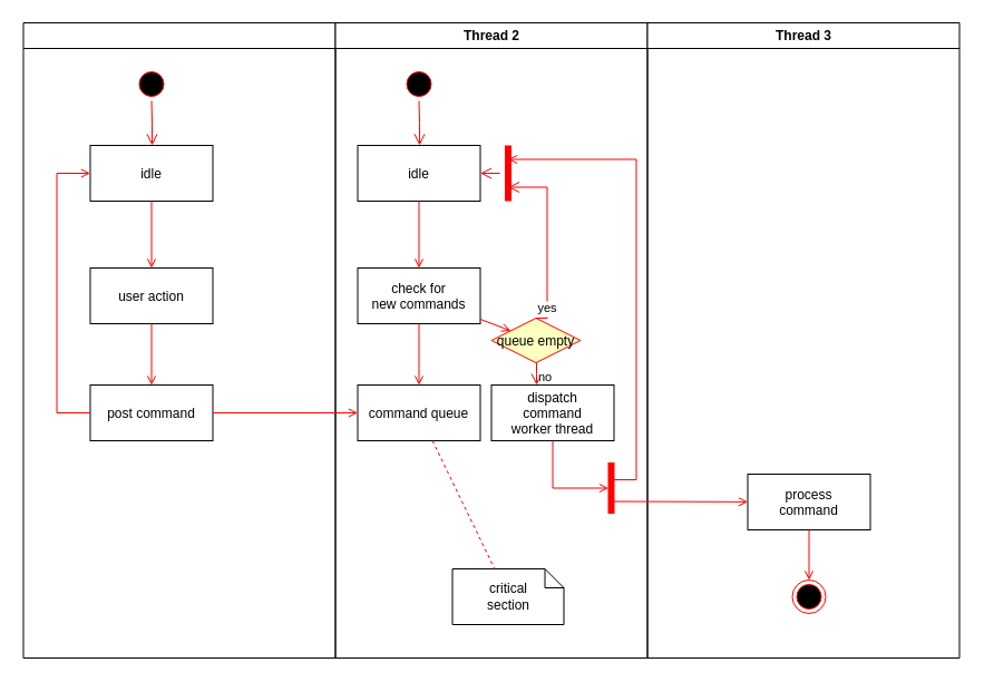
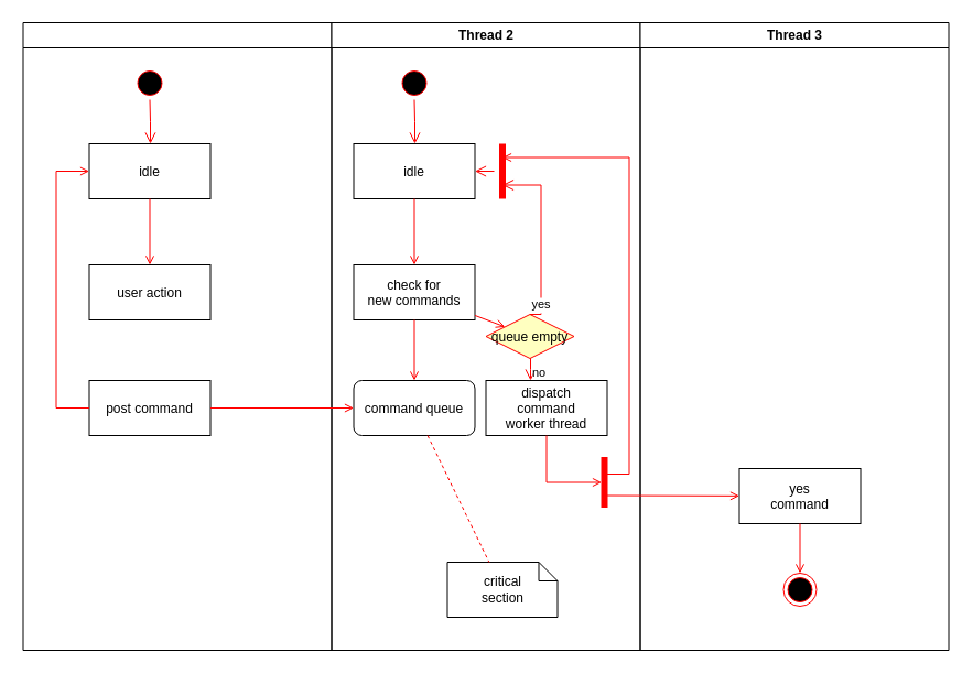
  <mxCell id="0" />
  <mxCell id="1" parent="0" />
  <mxCell id="2" value="" style="swimlane;whiteSpace=wrap" vertex="1" parent="1"><mxGeometry x="20.5" y="20" width="280" height="570" as="geometry" /></mxCell>
  <mxCell id="3" value="" style="ellipse;shape=startState;fillColor=#000000;strokeColor=#ff0000;" vertex="1" parent="2"><mxGeometry x="100" y="40" width="30" height="30" as="geometry" /></mxCell>
  <mxCell id="4" value="" style="edgeStyle=elbowEdgeStyle;elbow=horizontal;verticalAlign=bottom;endArrow=open;endSize=8;strokeColor=#FF0000;endFill=1;rounded=0" edge="1" parent="2" source="3" target="5"><mxGeometry x="100" y="40" as="geometry"><mxPoint x="115" y="110" as="targetPoint" /></mxGeometry></mxCell>
  <mxCell id="5" value="idle" style="" vertex="1" parent="2"><mxGeometry x="60" y="110" width="110" height="50" as="geometry" /></mxCell>
  <mxCell id="6" value="user action" style="" vertex="1" parent="2"><mxGeometry x="60" y="220" width="110" height="50" as="geometry" /></mxCell>
  <mxCell id="7" value="" style="endArrow=open;strokeColor=#FF0000;endFill=1;rounded=0" edge="1" parent="2" source="5" target="6"><mxGeometry relative="1" as="geometry" /></mxCell>
  <mxCell id="8" value="post command" style="" vertex="1" parent="2"><mxGeometry x="60" y="325" width="110" height="50" as="geometry" /></mxCell>
- <mxCell id="9" value="" style="endArrow=open;strokeColor=#FF0000;endFill=1;rounded=0" edge="1" parent="2" source="6" target="8"><mxGeometry relative="1" as="geometry" /></mxCell>
  <mxCell id="10" value="" style="edgeStyle=elbowEdgeStyle;elbow=horizontal;strokeColor=#FF0000;endArrow=open;endFill=1;rounded=0" edge="1" parent="2" source="8" target="5"><mxGeometry width="100" height="100" relative="1" as="geometry"><mxPoint x="160" y="290" as="sourcePoint" /><mxPoint x="260" y="190" as="targetPoint" /><Array as="points"><mxPoint x="30" y="250" /></Array></mxGeometry></mxCell>
  <mxCell id="11" value="Thread 2" style="swimlane;whiteSpace=wrap" vertex="1" parent="1"><mxGeometry x="300.5" y="20" width="280" height="570" as="geometry" /></mxCell>
  <mxCell id="12" value="" style="ellipse;shape=startState;fillColor=#000000;strokeColor=#ff0000;" vertex="1" parent="11"><mxGeometry x="60" y="40" width="30" height="30" as="geometry" /></mxCell>
  <mxCell id="13" value="" style="edgeStyle=elbowEdgeStyle;elbow=horizontal;verticalAlign=bottom;endArrow=open;endSize=8;strokeColor=#FF0000;endFill=1;rounded=0" edge="1" parent="11" source="12" target="14"><mxGeometry x="40" y="20" as="geometry"><mxPoint x="55" y="90" as="targetPoint" /></mxGeometry></mxCell>
  <mxCell id="14" value="idle" style="" vertex="1" parent="11"><mxGeometry x="20" y="110" width="110" height="50" as="geometry" /></mxCell>
  <mxCell id="15" value="check for &#10;new commands" style="" vertex="1" parent="11"><mxGeometry x="20" y="220" width="110" height="50" as="geometry" /></mxCell>
  <mxCell id="16" value="" style="endArrow=open;strokeColor=#FF0000;endFill=1;rounded=0" edge="1" parent="11" source="14" target="15"><mxGeometry relative="1" as="geometry" /></mxCell>
- <mxCell id="17" value="command queue" style="" vertex="1" parent="11"><mxGeometry x="20" y="325" width="110" height="50" as="geometry" /></mxCell>
+ <mxCell id="17" value="command queue" style="rounded=1;" vertex="1" parent="11"><mxGeometry x="20" y="325" width="110" height="50" as="geometry" /></mxCell>
  <mxCell id="18" value="" style="endArrow=open;strokeColor=#FF0000;endFill=1;rounded=0" edge="1" parent="11" source="15" target="17"><mxGeometry relative="1" as="geometry" /></mxCell>
  <mxCell id="19" value="queue empty" style="rhombus;fillColor=#ffffc0;strokeColor=#ff0000;" vertex="1" parent="11"><mxGeometry x="140" y="265" width="80" height="40" as="geometry" /></mxCell>
  <mxCell id="20" value="yes" style="edgeStyle=elbowEdgeStyle;elbow=horizontal;align=left;verticalAlign=bottom;endArrow=open;endSize=8;strokeColor=#FF0000;exitX=0.5;exitY=0;endFill=1;rounded=0;entryX=0.75;entryY=0.5;entryPerimeter=0" edge="1" parent="11" source="19" target="23"><mxGeometry x="-1" relative="1" as="geometry"><mxPoint x="160" y="150" as="targetPoint" /><Array as="points"><mxPoint x="190" y="180" /></Array></mxGeometry></mxCell>
  <mxCell id="21" value="no" style="edgeStyle=elbowEdgeStyle;elbow=horizontal;align=left;verticalAlign=top;endArrow=open;endSize=8;strokeColor=#FF0000;endFill=1;rounded=0" edge="1" parent="11" source="19" target="25"><mxGeometry x="-1" relative="1" as="geometry"><mxPoint x="190" y="305" as="targetPoint" /></mxGeometry></mxCell>
  <mxCell id="22" value="" style="endArrow=open;strokeColor=#FF0000;endFill=1;rounded=0" edge="1" parent="11" source="15" target="19"><mxGeometry relative="1" as="geometry" /></mxCell>
  <mxCell id="23" value="" style="shape=line;strokeWidth=6;strokeColor=#ff0000;rotation=90" vertex="1" parent="11"><mxGeometry x="130" y="127.5" width="50" height="15" as="geometry" /></mxCell>
  <mxCell id="24" value="" style="edgeStyle=elbowEdgeStyle;elbow=horizontal;verticalAlign=bottom;endArrow=open;endSize=8;strokeColor=#FF0000;endFill=1;rounded=0" edge="1" parent="11" source="23" target="14"><mxGeometry x="130" y="90" as="geometry"><mxPoint x="230" y="140" as="targetPoint" /></mxGeometry></mxCell>
  <mxCell id="25" value="dispatch&#10;command&#10;worker thread" style="" vertex="1" parent="11"><mxGeometry x="140" y="325" width="110" height="50" as="geometry" /></mxCell>
  <mxCell id="26" value="critical&#10;section" style="shape=note;whiteSpace=wrap;size=17" vertex="1" parent="11"><mxGeometry x="105" y="490" width="100" height="50" as="geometry" /></mxCell>
  <mxCell id="27" value="" style="endArrow=none;strokeColor=#FF0000;endFill=0;rounded=0;dashed=1" edge="1" parent="11" source="17" target="26"><mxGeometry relative="1" as="geometry" /></mxCell>
  <mxCell id="28" value="" style="whiteSpace=wrap;strokeColor=#FF0000;fillColor=#FF0000" vertex="1" parent="11"><mxGeometry x="245" y="395" width="5" height="45" as="geometry" /></mxCell>
  <mxCell id="29" value="" style="edgeStyle=elbowEdgeStyle;elbow=horizontal;entryX=0;entryY=0.5;strokeColor=#FF0000;endArrow=open;endFill=1;rounded=0" edge="1" parent="11" source="25" target="28"><mxGeometry width="100" height="100" relative="1" as="geometry"><mxPoint x="60" y="480" as="sourcePoint" /><mxPoint x="160" y="380" as="targetPoint" /><Array as="points"><mxPoint x="195" y="400" /></Array></mxGeometry></mxCell>
  <mxCell id="30" value="Thread 3" style="swimlane;whiteSpace=wrap" vertex="1" parent="1"><mxGeometry x="580.5" y="20" width="280" height="570" as="geometry" /></mxCell>
- <mxCell id="31" value="process&#10;command" style="" vertex="1" parent="30"><mxGeometry x="90" y="405" width="110" height="50" as="geometry" /></mxCell>
+ <mxCell id="31" value="yes&#10;command" style="" vertex="1" parent="30"><mxGeometry x="90" y="405" width="110" height="50" as="geometry" /></mxCell>
  <mxCell id="32" value="" style="edgeStyle=elbowEdgeStyle;elbow=horizontal;strokeColor=#FF0000;endArrow=open;endFill=1;rounded=0;entryX=0.25;entryY=0.5;entryPerimeter=0" edge="1" parent="30" target="23"><mxGeometry width="100" height="100" relative="1" as="geometry"><mxPoint x="-30" y="410" as="sourcePoint" /><mxPoint x="-120" y="120" as="targetPoint" /><Array as="points"><mxPoint x="-10" y="135" /></Array></mxGeometry></mxCell>
  <mxCell id="33" value="" style="edgeStyle=none;strokeColor=#FF0000;endArrow=open;endFill=1;rounded=0" edge="1" parent="30" target="31"><mxGeometry width="100" height="100" relative="1" as="geometry"><mxPoint x="-30" y="429.5" as="sourcePoint" /><mxPoint x="90" y="429.5" as="targetPoint" /></mxGeometry></mxCell>
  <mxCell id="34" value="" style="ellipse;shape=endState;fillColor=#000000;strokeColor=#ff0000" vertex="1" parent="30"><mxGeometry x="130" y="500" width="30" height="30" as="geometry" /></mxCell>
  <mxCell id="35" value="" style="endArrow=open;strokeColor=#FF0000;endFill=1;rounded=0" edge="1" parent="30" source="31" target="34"><mxGeometry relative="1" as="geometry" /></mxCell>
  <mxCell id="36" value="" style="endArrow=open;strokeColor=#FF0000;endFill=1;rounded=0" edge="1" parent="1" source="8" target="17"><mxGeometry relative="1" as="geometry" /></mxCell>
